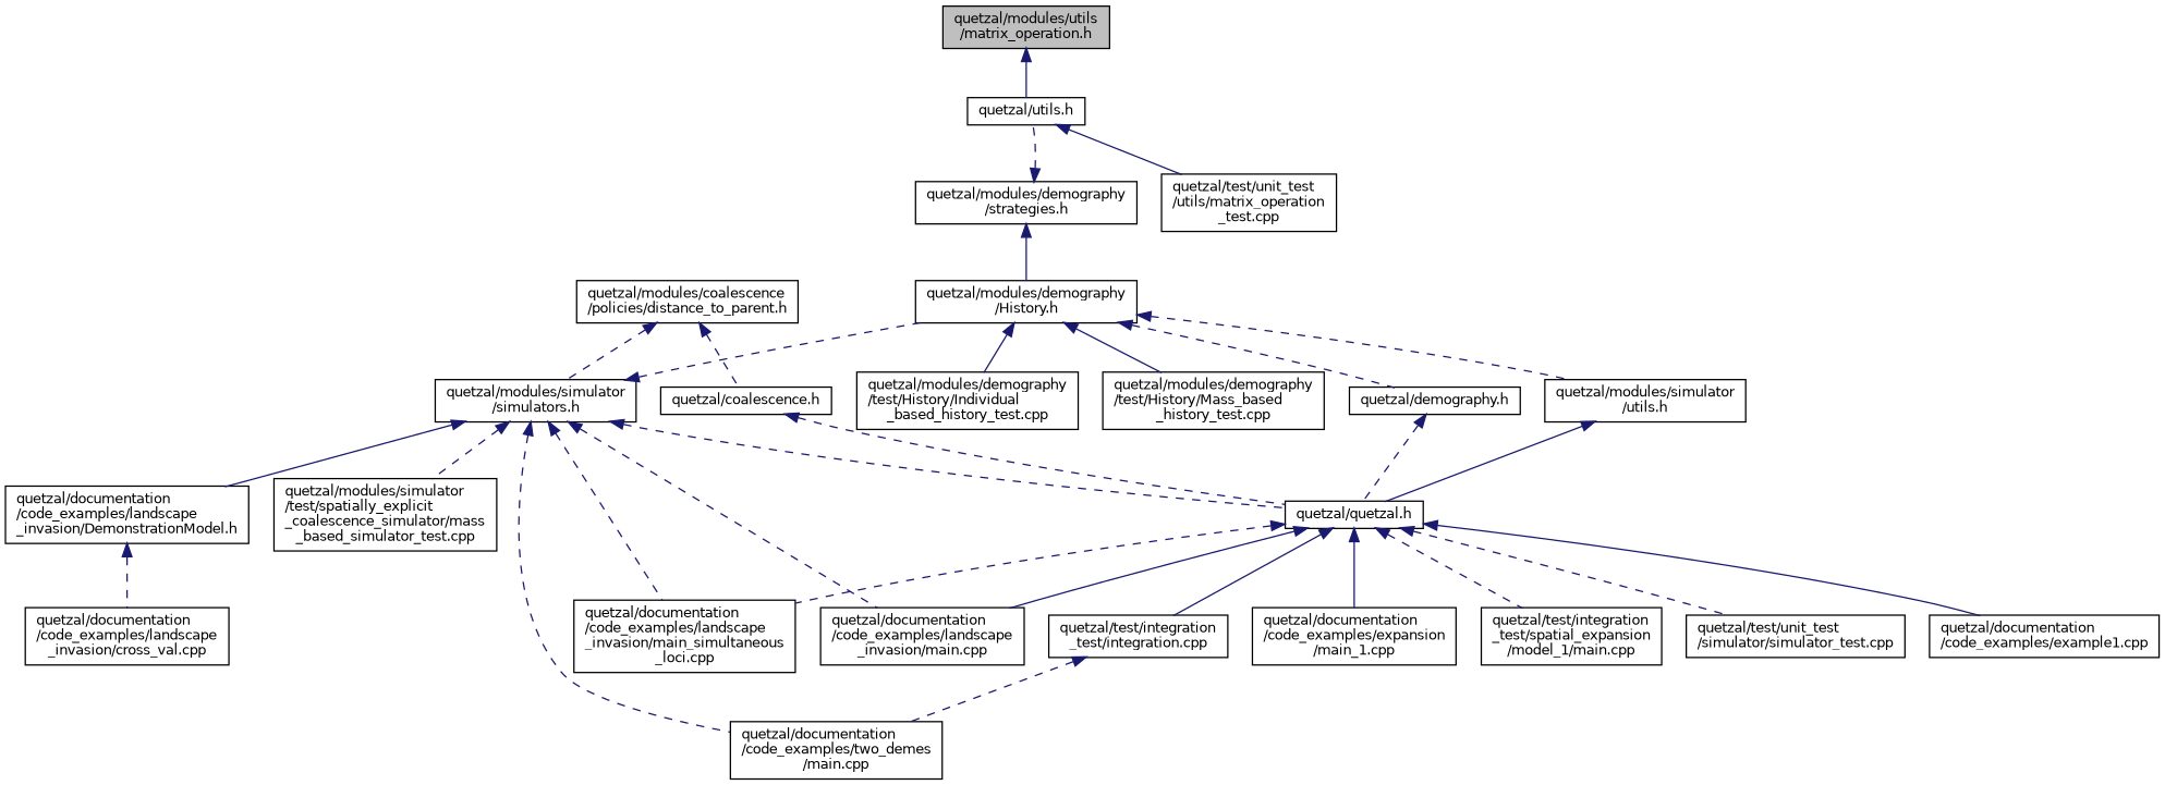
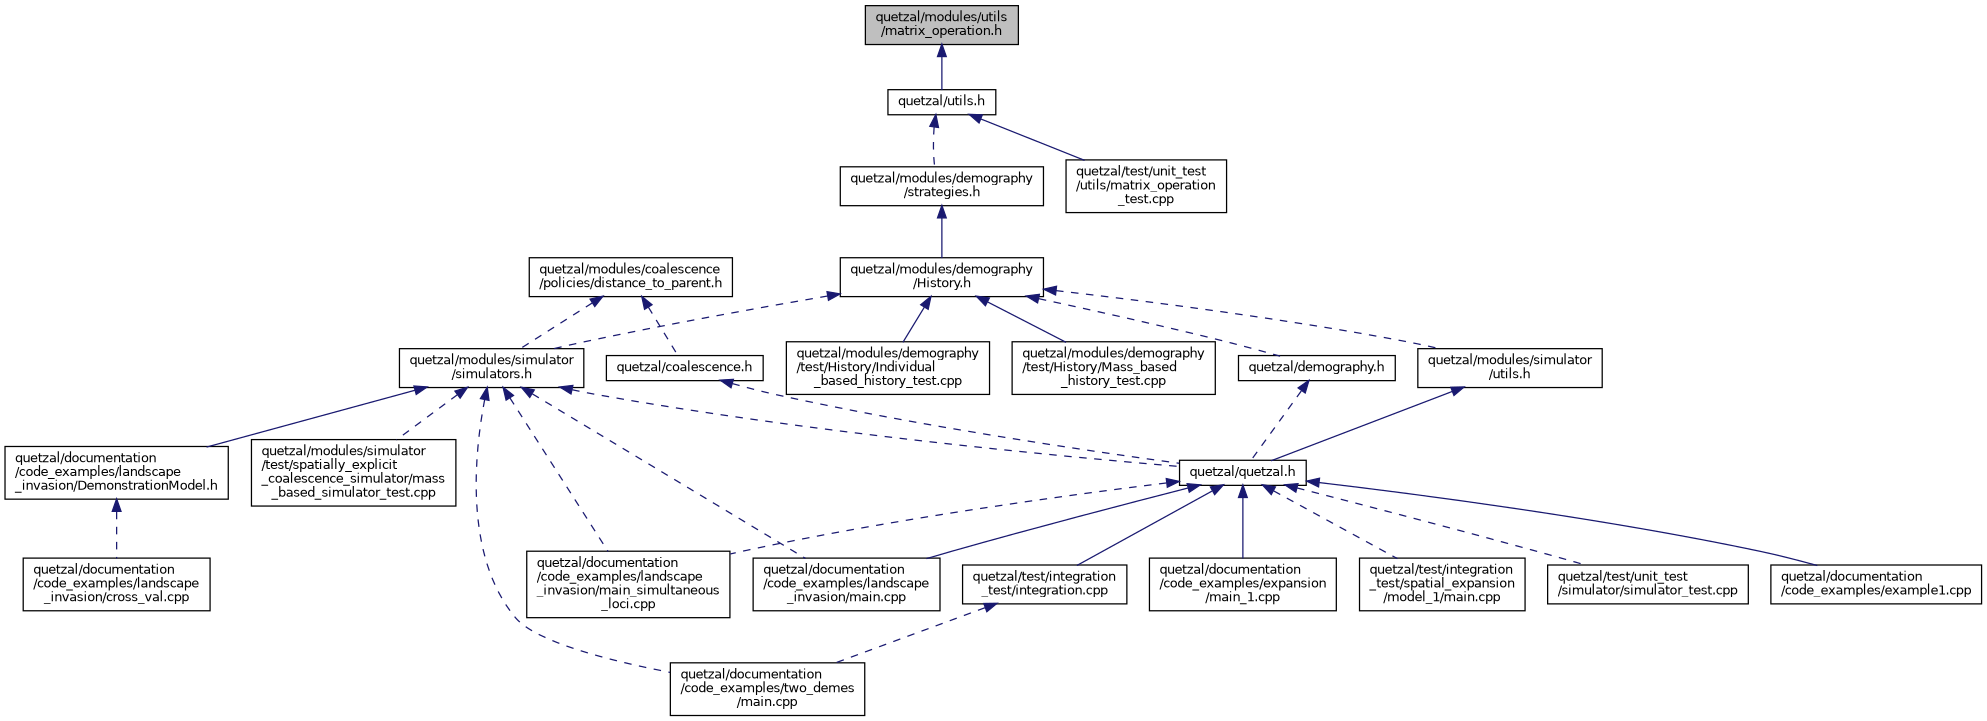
  digraph {
    node [color=black fillcolor=white fontname=Helvetica fontsize=10 shape=record style=filled]
    edge [color=midnightblue dir=back fontname=Helvetica fontsize=10 labelfontname=Helvetica labelfontsize=10 style=dashed]
    n1 [fillcolor=grey75 fontcolor=black height=0.2 label="quetzal/modules/utils\l/matrix_operation.h" width=0.4]
    n2 [height=0.2 label="quetzal/utils.h" width=0.4]
    n3 [height=0.2 label="quetzal/modules/demography\l/strategies.h" width=0.4]
    n4 [height=0.2 label="quetzal/test/unit_test\l/utils/matrix_operation\l_test.cpp" width=0.4]
    n5 [height=0.2 label="quetzal/modules/demography\l/History.h" width=0.4]
    n6 [height=0.2 label="quetzal/modules/simulator\l/simulators.h" width=0.4]
    n7 [height=0.2 label="quetzal/demography.h" width=0.4]
    n8 [height=0.2 label="quetzal/modules/simulator\l/utils.h" width=0.4]
    n9 [height=0.2 label="quetzal/modules/demography\l/test/History/Individual\l_based_history_test.cpp" width=0.4]
    n10 [height=0.2 label="quetzal/modules/demography\l/test/History/Mass_based\l_history_test.cpp" width=0.4]
    n11 [height=0.2 label="quetzal/quetzal.h" width=0.4]
    n12 [height=0.2 label="quetzal/documentation\l/code_examples/landscape\l_invasion/main.cpp" width=0.4]
    n13 [height=0.2 label="quetzal/documentation\l/code_examples/landscape\l_invasion/main_simultaneous\l_loci.cpp" width=0.4]
    n14 [height=0.2 label="quetzal/documentation\l/code_examples/two_demes\l/main.cpp" width=0.4]
    n15 [height=0.2 label="quetzal/documentation\l/code_examples/landscape\l_invasion/DemonstrationModel.h" width=0.4]
    n16 [height=0.2 label="quetzal/modules/simulator\l/test/spatially_explicit\l_coalescence_simulator/mass\l_based_simulator_test.cpp" width=0.4]
    n17 [height=0.2 label="quetzal/modules/coalescence\l/policies/distance_to_parent.h" width=0.4]
    n18 [height=0.2 label="quetzal/coalescence.h" width=0.4]
    n19 [height=0.2 label="quetzal/documentation\l/code_examples/example1.cpp" width=0.4]
    n20 [height=0.2 label="quetzal/documentation\l/code_examples/expansion\l/main_1.cpp" width=0.4]
    n21 [height=0.2 label="quetzal/test/integration\l_test/integration.cpp" width=0.4]
    n22 [height=0.2 label="quetzal/test/integration\l_test/spatial_expansion\l/model_1/main.cpp" width=0.4]
    n23 [height=0.2 label="quetzal/test/unit_test\l/simulator/simulator_test.cpp" width=0.4]
    n24 [height=0.2 label="quetzal/documentation\l/code_examples/landscape\l_invasion/cross_val.cpp" width=0.4]
    n1 -> n2 [style=solid]
-   n3 -> n2
+   n2 -> n3
    n2 -> n4 [style=solid]
    n3 -> n5 [style=solid]
-   n6 -> n5
+   n5 -> n6
    n5 -> n7
    n5 -> n8
    n5 -> n9 [style=solid]
    n5 -> n10 [style=solid]
    n6 -> n11
    n6 -> n12
    n6 -> n13
    n6 -> n14
    n6 -> n15 [style=solid]
    n6 -> n16
    n7 -> n11
    n8 -> n11 [style=solid]
    n11 -> n12 [style=solid]
    n11 -> n13
    n11 -> n19 [style=solid]
    n11 -> n20 [style=solid]
    n11 -> n21 [style=solid]
    n11 -> n22
    n11 -> n23
    n15 -> n24
    n17 -> n6
    n17 -> n18
    n18 -> n11
    n21 -> n14
  }
